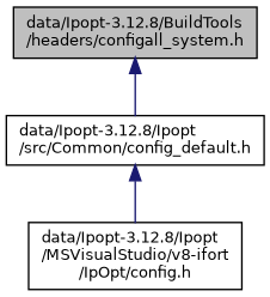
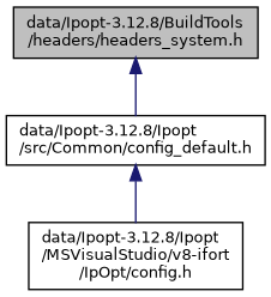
  digraph {
    node [color=black fillcolor=white fontname=Helvetica fontsize=10 shape=record style=filled]
    edge [color=midnightblue dir=back fontname=Helvetica fontsize=10 labelfontname=Helvetica labelfontsize=10 style=solid]
-   n1 [fillcolor=grey75 fontcolor=black height=0.2 label="data/Ipopt-3.12.8/BuildTools\l/headers/configall_system.h" width=0.4]
+   n1 [fillcolor=grey75 fontcolor=black height=0.2 label="data/Ipopt-3.12.8/BuildTools\l/headers/headers_system.h" width=0.4]
    n2 [height=0.2 label="data/Ipopt-3.12.8/Ipopt\l/src/Common/config_default.h" width=0.4]
    n3 [height=0.2 label="data/Ipopt-3.12.8/Ipopt\l/MSVisualStudio/v8-ifort\l/IpOpt/config.h" width=0.4]
    n1 -> n2
    n2 -> n3
  }
